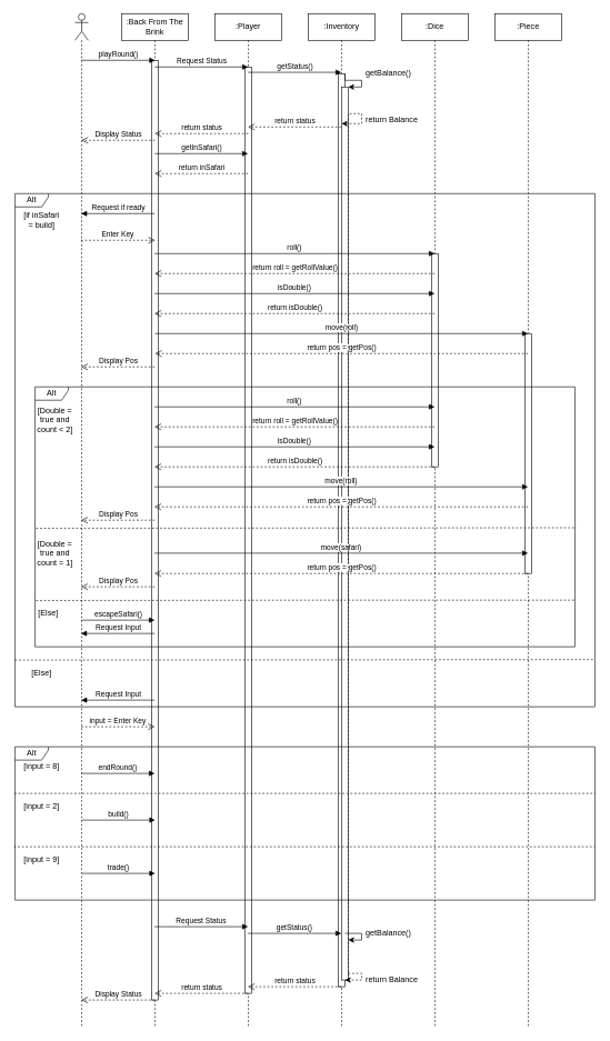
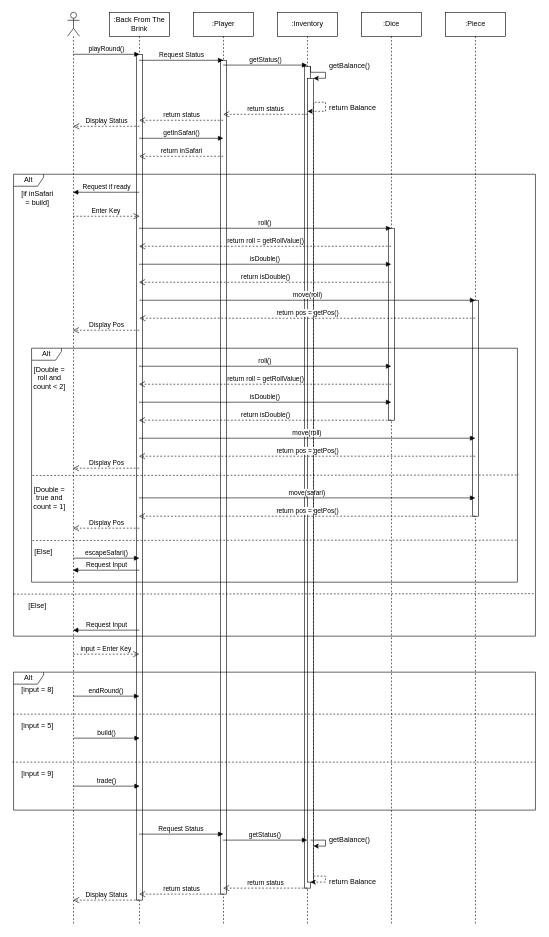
  <mxCell id="0" />
  <mxCell id="1" parent="0" />
  <mxCell id="2" value=":Back From The Brink" style="shape=umlLifeline;perimeter=lifelinePerimeter;whiteSpace=wrap;html=1;container=1;collapsible=0;recursiveResize=0;outlineConnect=0;" vertex="1" parent="1"><mxGeometry x="182" y="20" width="100" height="1520" as="geometry" /></mxCell>
  <mxCell id="3" value="" style="rounded=0;whiteSpace=wrap;html=1;" vertex="1" parent="2"><mxGeometry x="45" y="70" width="10" height="1410" as="geometry" /></mxCell>
  <mxCell id="4" value="playRound()" style="html=1;verticalAlign=bottom;endArrow=block;entryX=0;entryY=0;" edge="1" parent="2" source="5"><mxGeometry relative="1" as="geometry"><mxPoint x="-20" y="70" as="sourcePoint" /><mxPoint x="50" y="70.0" as="targetPoint" /></mxGeometry></mxCell>
  <mxCell id="5" value="" style="shape=umlLifeline;participant=umlActor;perimeter=lifelinePerimeter;whiteSpace=wrap;html=1;container=1;collapsible=0;recursiveResize=0;verticalAlign=top;spacingTop=36;outlineConnect=0;" vertex="1" parent="1"><mxGeometry x="112" y="20" width="20" height="1520" as="geometry" /></mxCell>
  <mxCell id="6" value=":Player" style="shape=umlLifeline;perimeter=lifelinePerimeter;whiteSpace=wrap;html=1;container=1;collapsible=0;recursiveResize=0;outlineConnect=0;" vertex="1" parent="1"><mxGeometry x="322" y="20" width="100" height="1520" as="geometry" /></mxCell>
  <mxCell id="7" value="" style="rounded=0;whiteSpace=wrap;html=1;" vertex="1" parent="6"><mxGeometry x="45" y="80" width="10" height="1390" as="geometry" /></mxCell>
  <mxCell id="8" value=":Inventory" style="shape=umlLifeline;perimeter=lifelinePerimeter;whiteSpace=wrap;html=1;container=1;collapsible=0;recursiveResize=0;outlineConnect=0;" vertex="1" parent="1"><mxGeometry x="462" y="20" width="100" height="1520" as="geometry" /></mxCell>
  <mxCell id="9" value="" style="rounded=0;whiteSpace=wrap;html=1;" vertex="1" parent="8"><mxGeometry x="45" y="90" width="10" height="1370" as="geometry" /></mxCell>
  <mxCell id="10" value=":Dice" style="shape=umlLifeline;perimeter=lifelinePerimeter;whiteSpace=wrap;html=1;container=1;collapsible=0;recursiveResize=0;outlineConnect=0;" vertex="1" parent="1"><mxGeometry x="602" y="20" width="100" height="1520" as="geometry" /></mxCell>
  <mxCell id="11" value="" style="rounded=0;whiteSpace=wrap;html=1;" vertex="1" parent="10"><mxGeometry x="45" y="360" width="10" height="320" as="geometry" /></mxCell>
  <mxCell id="12" value=":Piece" style="shape=umlLifeline;perimeter=lifelinePerimeter;whiteSpace=wrap;html=1;container=1;collapsible=0;recursiveResize=0;outlineConnect=0;" vertex="1" parent="1"><mxGeometry x="742" y="20" width="100" height="1520" as="geometry" /></mxCell>
  <mxCell id="13" value="" style="rounded=0;whiteSpace=wrap;html=1;" vertex="1" parent="12"><mxGeometry x="45" y="480" width="10" height="360" as="geometry" /></mxCell>
  <mxCell id="14" value="Request Status" style="html=1;verticalAlign=bottom;endArrow=block;" edge="1" parent="1" source="2" target="6"><mxGeometry relative="1" as="geometry"><mxPoint x="242" y="100" as="sourcePoint" /><mxPoint x="372.33" y="100" as="targetPoint" /><Array as="points"><mxPoint x="282" y="100" /></Array></mxGeometry></mxCell>
  <mxCell id="15" value="getStatus()" style="html=1;verticalAlign=bottom;endArrow=block;" edge="1" parent="1" source="6" target="8"><mxGeometry relative="1" as="geometry"><mxPoint x="371.997" y="110" as="sourcePoint" /><mxPoint x="511.83" y="110" as="targetPoint" /><Array as="points"><mxPoint x="412" y="108" /></Array></mxGeometry></mxCell>
  <mxCell id="16" value="return status" style="html=1;verticalAlign=bottom;endArrow=open;dashed=1;endSize=8;" edge="1" parent="1" source="6" target="2"><mxGeometry relative="1" as="geometry"><mxPoint x="231.997" y="160" as="targetPoint" /><mxPoint x="371.83" y="160" as="sourcePoint" /><Array as="points"><mxPoint x="322" y="200" /></Array></mxGeometry></mxCell>
  <mxCell id="17" value="getInSafari()" style="html=1;verticalAlign=bottom;endArrow=block;" edge="1" parent="1" source="2" target="6"><mxGeometry relative="1" as="geometry"><mxPoint x="231.997" y="190" as="sourcePoint" /><mxPoint x="371.83" y="190" as="targetPoint" /><Array as="points"><mxPoint x="282" y="230" /></Array></mxGeometry></mxCell>
  <mxCell id="18" value="return inSafari" style="html=1;verticalAlign=bottom;endArrow=open;dashed=1;endSize=8;" edge="1" parent="1" source="6" target="2"><mxGeometry relative="1" as="geometry"><mxPoint x="231.997" y="220" as="targetPoint" /><mxPoint x="371.83" y="220" as="sourcePoint" /><Array as="points"><mxPoint x="323" y="260" /><mxPoint x="242" y="260" /></Array></mxGeometry></mxCell>
  <mxCell id="19" style="edgeStyle=orthogonalEdgeStyle;rounded=0;orthogonalLoop=1;jettySize=auto;html=1;exitX=1;exitY=0;exitDx=0;exitDy=0;entryX=1;entryY=0;entryDx=0;entryDy=0;" edge="1" parent="1" source="9" target="31"><mxGeometry relative="1" as="geometry"><Array as="points"><mxPoint x="517" y="120" /><mxPoint x="542" y="120" /><mxPoint x="542" y="130" /></Array></mxGeometry></mxCell>
  <mxCell id="20" value="getBalance()" style="text;html=1;align=center;verticalAlign=middle;resizable=0;points=[];autosize=1;" vertex="1" parent="1"><mxGeometry x="542" y="100" width="80" height="20" as="geometry" /></mxCell>
  <mxCell id="21" value="return Balance" style="text;html=1;align=center;verticalAlign=middle;resizable=0;points=[];autosize=1;" vertex="1" parent="1"><mxGeometry x="542" y="170" width="90" height="20" as="geometry" /></mxCell>
  <mxCell id="22" value="return status" style="html=1;verticalAlign=bottom;endArrow=open;dashed=1;endSize=8;" edge="1" parent="1" source="8" target="6"><mxGeometry relative="1" as="geometry"><mxPoint x="372.31" y="190" as="targetPoint" /><mxPoint x="512" y="190" as="sourcePoint" /><Array as="points"><mxPoint x="462.83" y="190" /></Array></mxGeometry></mxCell>
  <mxCell id="23" value="Display Status" style="html=1;verticalAlign=bottom;endArrow=open;dashed=1;endSize=8;" edge="1" parent="1" target="5"><mxGeometry relative="1" as="geometry"><mxPoint x="162" y="166" as="targetPoint" /><mxPoint x="232" y="210" as="sourcePoint" /><Array as="points"><mxPoint x="192" y="210" /></Array></mxGeometry></mxCell>
  <mxCell id="24" value="Request Status" style="html=1;verticalAlign=bottom;endArrow=block;" edge="1" parent="1"><mxGeometry relative="1" as="geometry"><mxPoint x="231.324" y="1390" as="sourcePoint" /><mxPoint x="371.5" y="1390" as="targetPoint" /><Array as="points"><mxPoint x="282" y="1390" /></Array></mxGeometry></mxCell>
  <mxCell id="25" value="getStatus()" style="html=1;verticalAlign=bottom;endArrow=block;" edge="1" parent="1"><mxGeometry relative="1" as="geometry"><mxPoint x="371.324" y="1400" as="sourcePoint" /><mxPoint x="511.5" y="1400" as="targetPoint" /><Array as="points"><mxPoint x="422.33" y="1400" /></Array></mxGeometry></mxCell>
  <mxCell id="26" value="return status" style="html=1;verticalAlign=bottom;endArrow=open;dashed=1;endSize=8;" edge="1" parent="1"><mxGeometry relative="1" as="geometry"><mxPoint x="231.324" y="1490" as="targetPoint" /><mxPoint x="371.5" y="1490" as="sourcePoint" /><Array as="points"><mxPoint x="322" y="1490" /></Array></mxGeometry></mxCell>
  <mxCell id="27" value="getBalance()" style="text;html=1;align=center;verticalAlign=middle;resizable=0;points=[];autosize=1;" vertex="1" parent="1"><mxGeometry x="542" y="1390" width="80" height="20" as="geometry" /></mxCell>
  <mxCell id="28" value="return Balance" style="text;html=1;align=center;verticalAlign=middle;resizable=0;points=[];autosize=1;" vertex="1" parent="1"><mxGeometry x="542" y="1460" width="90" height="20" as="geometry" /></mxCell>
  <mxCell id="29" value="return status" style="html=1;verticalAlign=bottom;endArrow=open;dashed=1;endSize=8;" edge="1" parent="1"><mxGeometry relative="1" as="geometry"><mxPoint x="371.324" y="1480" as="targetPoint" /><mxPoint x="511.5" y="1480" as="sourcePoint" /><Array as="points"><mxPoint x="462.83" y="1480" /></Array></mxGeometry></mxCell>
  <mxCell id="30" value="Display Status" style="html=1;verticalAlign=bottom;endArrow=open;dashed=1;endSize=8;" edge="1" parent="1"><mxGeometry relative="1" as="geometry"><mxPoint x="121.324" y="1500" as="targetPoint" /><mxPoint x="231.5" y="1500" as="sourcePoint" /><Array as="points"><mxPoint x="192" y="1500" /></Array></mxGeometry></mxCell>
  <mxCell id="31" value="" style="rounded=0;whiteSpace=wrap;html=1;" vertex="1" parent="1"><mxGeometry x="512" y="130" width="10" height="1340" as="geometry" /></mxCell>
  <mxCell id="32" value="Alt" style="shape=umlFrame;whiteSpace=wrap;html=1;width=50;height=20;" vertex="1" parent="1"><mxGeometry x="22" y="1120" width="870" height="230" as="geometry" /></mxCell>
  <mxCell id="33" value="Alt" style="shape=umlFrame;whiteSpace=wrap;html=1;width=50;height=20;fixDash=0;" vertex="1" parent="1"><mxGeometry x="22" y="290" width="870" height="770" as="geometry" /></mxCell>
  <mxCell id="34" value="Alt" style="shape=umlFrame;whiteSpace=wrap;html=1;width=50;height=20;fixDash=0;" vertex="1" parent="1"><mxGeometry x="52" y="580" width="810" height="390" as="geometry" /></mxCell>
  <mxCell id="35" value="[if inSafari = build]" style="text;html=1;strokeColor=none;fillColor=none;align=center;verticalAlign=middle;whiteSpace=wrap;rounded=0;" vertex="1" parent="1"><mxGeometry x="32" y="320" width="60" height="20" as="geometry" /></mxCell>
  <mxCell id="36" value="Request if ready" style="html=1;verticalAlign=bottom;endArrow=block;" edge="1" parent="1"><mxGeometry width="80" relative="1" as="geometry"><mxPoint x="231.5" y="320" as="sourcePoint" /><mxPoint x="121.324" y="320" as="targetPoint" /><Array as="points"><mxPoint x="202" y="320" /></Array></mxGeometry></mxCell>
  <mxCell id="37" value="Enter Key" style="html=1;verticalAlign=bottom;endArrow=open;dashed=1;endSize=8;" edge="1" parent="1"><mxGeometry relative="1" as="geometry"><mxPoint x="121.071" y="360" as="sourcePoint" /><mxPoint x="232" y="360" as="targetPoint" /><Array as="points" /></mxGeometry></mxCell>
  <mxCell id="38" value="return roll = getRollValue()" style="html=1;verticalAlign=bottom;endArrow=open;dashed=1;endSize=8;" edge="1" parent="1"><mxGeometry relative="1" as="geometry"><mxPoint x="231.324" y="410" as="targetPoint" /><mxPoint x="651.5" y="410" as="sourcePoint" /><Array as="points"><mxPoint x="323.16" y="410" /></Array></mxGeometry></mxCell>
  <mxCell id="39" value="isDouble()" style="html=1;verticalAlign=bottom;endArrow=block;" edge="1" parent="1"><mxGeometry width="80" relative="1" as="geometry"><mxPoint x="231.071" y="440" as="sourcePoint" /><mxPoint x="651.5" y="440" as="targetPoint" /><Array as="points"><mxPoint x="502.5" y="440" /></Array></mxGeometry></mxCell>
  <mxCell id="40" value="return isDouble()" style="html=1;verticalAlign=bottom;endArrow=open;dashed=1;endSize=8;" edge="1" parent="1"><mxGeometry relative="1" as="geometry"><mxPoint x="231.071" y="470" as="targetPoint" /><mxPoint x="651.5" y="470" as="sourcePoint" /><Array as="points"><mxPoint x="582" y="470" /><mxPoint x="502" y="470" /></Array></mxGeometry></mxCell>
  <mxCell id="41" value="move(roll)" style="html=1;verticalAlign=bottom;endArrow=block;" edge="1" parent="1"><mxGeometry width="80" relative="1" as="geometry"><mxPoint x="232.004" y="500" as="sourcePoint" /><mxPoint x="791.5" y="500" as="targetPoint" /><Array as="points"><mxPoint x="502.68" y="500" /></Array></mxGeometry></mxCell>
  <mxCell id="42" value="return pos = getPos()" style="html=1;verticalAlign=bottom;endArrow=open;dashed=1;endSize=8;" edge="1" parent="1"><mxGeometry relative="1" as="geometry"><mxPoint x="232" y="530" as="targetPoint" /><mxPoint x="791.5" y="530" as="sourcePoint" /><Array as="points"><mxPoint x="622" y="530" /></Array></mxGeometry></mxCell>
  <mxCell id="43" value="Display Pos" style="html=1;verticalAlign=bottom;endArrow=open;dashed=1;endSize=8;" edge="1" parent="1"><mxGeometry relative="1" as="geometry"><mxPoint x="121.071" y="550" as="targetPoint" /><mxPoint x="231.5" y="550" as="sourcePoint" /><Array as="points"><mxPoint x="212" y="550" /><mxPoint x="192" y="550" /></Array></mxGeometry></mxCell>
- <mxCell id="44" value="[Double = true and count &amp;lt; 2]" style="text;html=1;strokeColor=none;fillColor=none;align=center;verticalAlign=middle;whiteSpace=wrap;rounded=0;" vertex="1" parent="1"><mxGeometry x="52" y="620" width="60" height="20" as="geometry" /></mxCell>
+ <mxCell id="44" value="[Double = roll and count &amp;lt; 2]" style="text;html=1;strokeColor=none;fillColor=none;align=center;verticalAlign=middle;whiteSpace=wrap;rounded=0;" vertex="1" parent="1"><mxGeometry x="52" y="620" width="60" height="20" as="geometry" /></mxCell>
  <mxCell id="45" value="" style="endArrow=none;dashed=1;html=1;entryX=1.003;entryY=0.542;entryDx=0;entryDy=0;entryPerimeter=0;exitX=0.002;exitY=0.544;exitDx=0;exitDy=0;exitPerimeter=0;" edge="1" parent="1" source="34" target="34"><mxGeometry width="50" height="50" relative="1" as="geometry"><mxPoint x="53" y="775" as="sourcePoint" /><mxPoint x="412" y="679.41" as="targetPoint" /></mxGeometry></mxCell>
  <mxCell id="46" value="roll()" style="html=1;verticalAlign=bottom;endArrow=block;" edge="1" parent="1"><mxGeometry width="80" relative="1" as="geometry"><mxPoint x="231.071" y="610" as="sourcePoint" /><mxPoint x="651.5" y="610" as="targetPoint" /><Array as="points"><mxPoint x="502.68" y="610" /></Array></mxGeometry></mxCell>
  <mxCell id="47" value="return roll = getRollValue()" style="html=1;verticalAlign=bottom;endArrow=open;dashed=1;endSize=8;" edge="1" parent="1"><mxGeometry relative="1" as="geometry"><mxPoint x="231.071" y="640" as="targetPoint" /><mxPoint x="651.5" y="640" as="sourcePoint" /><Array as="points"><mxPoint x="323.84" y="640" /></Array></mxGeometry></mxCell>
  <mxCell id="48" value="isDouble()" style="html=1;verticalAlign=bottom;endArrow=block;" edge="1" parent="1"><mxGeometry width="80" relative="1" as="geometry"><mxPoint x="231.071" y="670" as="sourcePoint" /><mxPoint x="651.5" y="670" as="targetPoint" /><Array as="points"><mxPoint x="532" y="670" /></Array></mxGeometry></mxCell>
  <mxCell id="49" value="return isDouble()" style="html=1;verticalAlign=bottom;endArrow=open;dashed=1;endSize=8;" edge="1" parent="1"><mxGeometry relative="1" as="geometry"><mxPoint x="231.071" y="700" as="targetPoint" /><mxPoint x="651.5" y="700" as="sourcePoint" /><Array as="points"><mxPoint x="612" y="700" /><mxPoint x="512" y="700" /><mxPoint x="372" y="700" /></Array></mxGeometry></mxCell>
  <mxCell id="50" value="move(roll)" style="html=1;verticalAlign=bottom;endArrow=block;" edge="1" parent="1"><mxGeometry width="80" relative="1" as="geometry"><mxPoint x="231.071" y="730" as="sourcePoint" /><mxPoint x="791.5" y="730" as="targetPoint" /><Array as="points"><mxPoint x="513" y="730" /></Array></mxGeometry></mxCell>
  <mxCell id="51" value="return pos = getPos()" style="html=1;verticalAlign=bottom;endArrow=open;dashed=1;endSize=8;" edge="1" parent="1"><mxGeometry relative="1" as="geometry"><mxPoint x="231.071" y="760" as="targetPoint" /><mxPoint x="791.5" y="760" as="sourcePoint" /><Array as="points"><mxPoint x="542" y="760" /></Array></mxGeometry></mxCell>
  <mxCell id="52" value="Display Pos" style="html=1;verticalAlign=bottom;endArrow=open;dashed=1;endSize=8;" edge="1" parent="1"><mxGeometry relative="1" as="geometry"><mxPoint x="121.071" y="780" as="targetPoint" /><mxPoint x="231.5" y="780" as="sourcePoint" /><Array as="points"><mxPoint x="212.68" y="780" /><mxPoint x="192.68" y="780" /></Array></mxGeometry></mxCell>
  <mxCell id="53" value="[Double = true and count = 1]" style="text;html=1;strokeColor=none;fillColor=none;align=center;verticalAlign=middle;whiteSpace=wrap;rounded=0;" vertex="1" parent="1"><mxGeometry x="52" y="820" width="60" height="20" as="geometry" /></mxCell>
  <mxCell id="54" value="move(safari)" style="html=1;verticalAlign=bottom;endArrow=block;" edge="1" parent="1"><mxGeometry width="80" relative="1" as="geometry"><mxPoint x="231.071" y="829.5" as="sourcePoint" /><mxPoint x="791.5" y="829.5" as="targetPoint" /><Array as="points"><mxPoint x="513.5" y="829.5" /></Array></mxGeometry></mxCell>
  <mxCell id="55" value="return pos = getPos()" style="html=1;verticalAlign=bottom;endArrow=open;dashed=1;endSize=8;" edge="1" parent="1"><mxGeometry relative="1" as="geometry"><mxPoint x="231.071" y="860" as="targetPoint" /><mxPoint x="791.5" y="860" as="sourcePoint" /><Array as="points"><mxPoint x="552" y="860" /></Array></mxGeometry></mxCell>
  <mxCell id="56" value="Display Pos" style="html=1;verticalAlign=bottom;endArrow=open;dashed=1;endSize=8;" edge="1" parent="1"><mxGeometry relative="1" as="geometry"><mxPoint x="121.071" y="880" as="targetPoint" /><mxPoint x="231.5" y="880" as="sourcePoint" /><Array as="points"><mxPoint x="213.18" y="880" /><mxPoint x="193.18" y="880" /></Array></mxGeometry></mxCell>
  <mxCell id="57" value="" style="endArrow=none;dashed=1;html=1;exitX=0.002;exitY=0.822;exitDx=0;exitDy=0;exitPerimeter=0;" edge="1" parent="1" source="34"><mxGeometry width="50" height="50" relative="1" as="geometry"><mxPoint x="62.81" y="810.44" as="sourcePoint" /><mxPoint x="862" y="900" as="targetPoint" /><Array as="points"><mxPoint x="457" y="900" /></Array></mxGeometry></mxCell>
  <mxCell id="58" value="[Else]" style="text;html=1;strokeColor=none;fillColor=none;align=center;verticalAlign=middle;whiteSpace=wrap;rounded=0;" vertex="1" parent="1"><mxGeometry x="42" y="910" width="60" height="20" as="geometry" /></mxCell>
  <mxCell id="59" value="Request Input" style="html=1;verticalAlign=bottom;endArrow=block;" edge="1" parent="1"><mxGeometry width="80" relative="1" as="geometry"><mxPoint x="231.5" y="950" as="sourcePoint" /><mxPoint x="121.071" y="950" as="targetPoint" /><Array as="points"><mxPoint x="202.68" y="950" /></Array></mxGeometry></mxCell>
  <mxCell id="60" value="[Else]" style="text;html=1;strokeColor=none;fillColor=none;align=center;verticalAlign=middle;whiteSpace=wrap;rounded=0;" vertex="1" parent="1"><mxGeometry x="32" y="1000" width="60" height="20" as="geometry" /></mxCell>
  <mxCell id="61" value="Request Input" style="html=1;verticalAlign=bottom;endArrow=block;" edge="1" parent="1"><mxGeometry width="80" relative="1" as="geometry"><mxPoint x="231.5" y="1050" as="sourcePoint" /><mxPoint x="121.324" y="1050" as="targetPoint" /><Array as="points"><mxPoint x="203.61" y="1050" /></Array></mxGeometry></mxCell>
  <mxCell id="62" value="" style="endArrow=none;dashed=1;html=1;exitX=0;exitY=0.909;exitDx=0;exitDy=0;exitPerimeter=0;entryX=1;entryY=0.908;entryDx=0;entryDy=0;entryPerimeter=0;" edge="1" parent="1" source="33" target="33"><mxGeometry width="50" height="50" relative="1" as="geometry"><mxPoint x="32" y="999.89" as="sourcePoint" /><mxPoint x="903.74" y="999.89" as="targetPoint" /><Array as="points" /></mxGeometry></mxCell>
  <mxCell id="63" value="input = Enter Key" style="html=1;verticalAlign=bottom;endArrow=open;dashed=1;endSize=8;" edge="1" parent="1"><mxGeometry relative="1" as="geometry"><mxPoint x="121.324" y="1090" as="sourcePoint" /><mxPoint x="231.5" y="1090" as="targetPoint" /><Array as="points"><mxPoint x="182" y="1090" /></Array></mxGeometry></mxCell>
  <mxCell id="64" value="[input = 8]" style="text;html=1;strokeColor=none;fillColor=none;align=center;verticalAlign=middle;whiteSpace=wrap;rounded=0;" vertex="1" parent="1"><mxGeometry x="32" y="1139" width="60" height="20" as="geometry" /></mxCell>
  <mxCell id="65" value="endRound()" style="html=1;verticalAlign=bottom;endArrow=block;" edge="1" parent="1"><mxGeometry width="80" relative="1" as="geometry"><mxPoint x="121.324" y="1160" as="sourcePoint" /><mxPoint x="231.5" y="1160" as="targetPoint" /><Array as="points"><mxPoint x="212" y="1160" /></Array></mxGeometry></mxCell>
  <mxCell id="66" value="" style="endArrow=none;dashed=1;html=1;exitX=0;exitY=0.391;exitDx=0;exitDy=0;exitPerimeter=0;entryX=1.002;entryY=0.391;entryDx=0;entryDy=0;entryPerimeter=0;" edge="1" parent="1"><mxGeometry width="50" height="50" relative="1" as="geometry"><mxPoint x="21.13" y="1190" as="sourcePoint" /><mxPoint x="892.87" y="1190" as="targetPoint" /><Array as="points" /></mxGeometry></mxCell>
- <mxCell id="67" value="[input = 2]" style="text;html=1;strokeColor=none;fillColor=none;align=center;verticalAlign=middle;whiteSpace=wrap;rounded=0;" vertex="1" parent="1"><mxGeometry x="32" y="1200" width="60" height="20" as="geometry" /></mxCell>
+ <mxCell id="67" value="[input = 5]" style="text;html=1;strokeColor=none;fillColor=none;align=center;verticalAlign=middle;whiteSpace=wrap;rounded=0;" vertex="1" parent="1"><mxGeometry x="32" y="1200" width="60" height="20" as="geometry" /></mxCell>
  <mxCell id="68" value="[input = 9]" style="text;html=1;strokeColor=none;fillColor=none;align=center;verticalAlign=middle;whiteSpace=wrap;rounded=0;" vertex="1" parent="1"><mxGeometry x="32" y="1280" width="60" height="20" as="geometry" /></mxCell>
  <mxCell id="69" value="build()" style="html=1;verticalAlign=bottom;endArrow=block;" edge="1" parent="1"><mxGeometry width="80" relative="1" as="geometry"><mxPoint x="122.004" y="1230" as="sourcePoint" /><mxPoint x="232.18" y="1230" as="targetPoint" /><Array as="points"><mxPoint x="212.68" y="1230" /></Array></mxGeometry></mxCell>
  <mxCell id="70" value="" style="endArrow=none;dashed=1;html=1;exitX=0;exitY=0.391;exitDx=0;exitDy=0;exitPerimeter=0;entryX=1.002;entryY=0.391;entryDx=0;entryDy=0;entryPerimeter=0;" edge="1" parent="1"><mxGeometry width="50" height="50" relative="1" as="geometry"><mxPoint x="20.26" y="1270" as="sourcePoint" /><mxPoint x="892" y="1270" as="targetPoint" /><Array as="points" /></mxGeometry></mxCell>
  <mxCell id="71" value="trade()" style="html=1;verticalAlign=bottom;endArrow=block;" edge="1" parent="1"><mxGeometry width="80" relative="1" as="geometry"><mxPoint x="122.004" y="1310" as="sourcePoint" /><mxPoint x="232.18" y="1310" as="targetPoint" /><Array as="points"><mxPoint x="212.68" y="1310" /></Array></mxGeometry></mxCell>
  <mxCell id="72" value="roll()" style="html=1;verticalAlign=bottom;endArrow=block;" edge="1" parent="1"><mxGeometry width="80" relative="1" as="geometry"><mxPoint x="231.071" y="380" as="sourcePoint" /><mxPoint x="651.5" y="380" as="targetPoint" /><Array as="points"><mxPoint x="502" y="380" /></Array></mxGeometry></mxCell>
  <mxCell id="73" style="edgeStyle=orthogonalEdgeStyle;rounded=0;orthogonalLoop=1;jettySize=auto;html=1;exitX=1;exitY=1;exitDx=0;exitDy=0;dashed=1;" edge="1" parent="1" source="31"><mxGeometry relative="1" as="geometry"><mxPoint x="572" y="180" as="sourcePoint" /><mxPoint x="512" y="185" as="targetPoint" /><Array as="points"><mxPoint x="542" y="170" /><mxPoint x="542" y="185" /></Array></mxGeometry></mxCell>
  <mxCell id="74" style="edgeStyle=orthogonalEdgeStyle;rounded=0;orthogonalLoop=1;jettySize=auto;html=1;exitX=1;exitY=0;exitDx=0;exitDy=0;entryX=1;entryY=0;entryDx=0;entryDy=0;" edge="1" parent="1"><mxGeometry relative="1" as="geometry"><Array as="points"><mxPoint x="542" y="1400" /><mxPoint x="542" y="1410" /></Array><mxPoint x="517" y="1400" as="sourcePoint" /><mxPoint x="522" y="1410" as="targetPoint" /></mxGeometry></mxCell>
  <mxCell id="75" style="edgeStyle=orthogonalEdgeStyle;rounded=0;orthogonalLoop=1;jettySize=auto;html=1;exitX=1;exitY=1;exitDx=0;exitDy=0;dashed=1;" edge="1" parent="1"><mxGeometry relative="1" as="geometry"><mxPoint x="522" y="1460" as="sourcePoint" /><Array as="points"><mxPoint x="542" y="1460" /><mxPoint x="542" y="1470" /><mxPoint x="517" y="1470" /></Array><mxPoint x="517" y="1470" as="targetPoint" /></mxGeometry></mxCell>
  <mxCell id="76" value="escapeSafari()" style="html=1;verticalAlign=bottom;endArrow=block;" edge="1" parent="1" source="5" target="2"><mxGeometry width="80" relative="1" as="geometry"><mxPoint x="122" y="1009.66" as="sourcePoint" /><mxPoint x="202" y="1009.66" as="targetPoint" /><Array as="points"><mxPoint x="202" y="930" /></Array></mxGeometry></mxCell>
